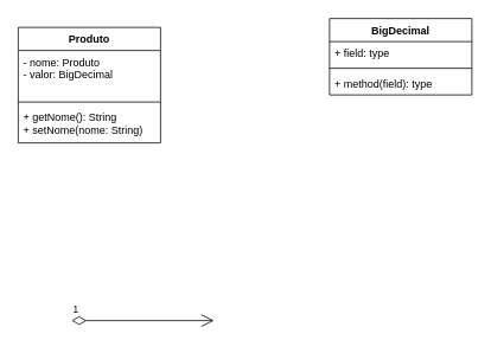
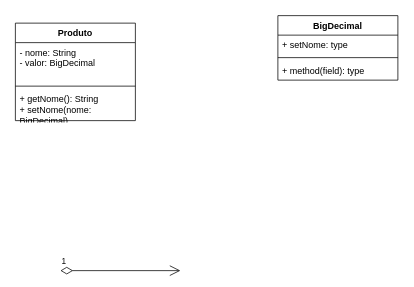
  <mxCell id="0" />
  <mxCell id="1" parent="0" />
  <mxCell id="2" value="Produto" style="swimlane;fontStyle=1;align=center;verticalAlign=top;childLayout=stackLayout;horizontal=1;startSize=26;horizontalStack=0;resizeParent=1;resizeParentMax=0;resizeLast=0;collapsible=1;marginBottom=0;whiteSpace=wrap;html=1;" vertex="1" parent="1"><mxGeometry x="20" y="30" width="160" height="130" as="geometry" /></mxCell>
- <mxCell id="3" value="- nome: Produto&lt;br&gt;- valor: BigDecimal" style="text;strokeColor=none;fillColor=none;align=left;verticalAlign=top;spacingLeft=4;spacingRight=4;overflow=hidden;rotatable=0;points=[[0,0.5],[1,0.5]];portConstraint=eastwest;whiteSpace=wrap;html=1;" vertex="1" parent="2"><mxGeometry y="26" width="160" height="54" as="geometry" /></mxCell>
+ <mxCell id="3" value="- nome: String&lt;br&gt;- valor: BigDecimal" style="text;strokeColor=none;fillColor=none;align=left;verticalAlign=top;spacingLeft=4;spacingRight=4;overflow=hidden;rotatable=0;points=[[0,0.5],[1,0.5]];portConstraint=eastwest;whiteSpace=wrap;html=1;" vertex="1" parent="2"><mxGeometry y="26" width="160" height="54" as="geometry" /></mxCell>
  <mxCell id="4" value="" style="line;strokeWidth=1;fillColor=none;align=left;verticalAlign=middle;spacingTop=-1;spacingLeft=3;spacingRight=3;rotatable=0;labelPosition=right;points=[];portConstraint=eastwest;strokeColor=inherit;" vertex="1" parent="2"><mxGeometry y="80" width="160" height="8" as="geometry" /></mxCell>
- <mxCell id="5" value="+ getNome(): String&lt;br&gt;+ setNome(nome: String)" style="text;strokeColor=none;fillColor=none;align=left;verticalAlign=top;spacingLeft=4;spacingRight=4;overflow=hidden;rotatable=0;points=[[0,0.5],[1,0.5]];portConstraint=eastwest;whiteSpace=wrap;html=1;" vertex="1" parent="2"><mxGeometry y="88" width="160" height="42" as="geometry" /></mxCell>
+ <mxCell id="5" value="+ getNome(): String&lt;br&gt;+ setNome(nome: BigDecimal)" style="text;strokeColor=none;fillColor=none;align=left;verticalAlign=top;spacingLeft=4;spacingRight=4;overflow=hidden;rotatable=0;points=[[0,0.5],[1,0.5]];portConstraint=eastwest;whiteSpace=wrap;html=1;" vertex="1" parent="2"><mxGeometry y="88" width="160" height="42" as="geometry" /></mxCell>
  <mxCell id="6" value="BigDecimal" style="swimlane;fontStyle=1;align=center;verticalAlign=top;childLayout=stackLayout;horizontal=1;startSize=26;horizontalStack=0;resizeParent=1;resizeParentMax=0;resizeLast=0;collapsible=1;marginBottom=0;whiteSpace=wrap;html=1;" vertex="1" parent="1"><mxGeometry x="370" y="20" width="160" height="86" as="geometry" /></mxCell>
- <mxCell id="7" value="+ field: type" style="text;strokeColor=none;fillColor=none;align=left;verticalAlign=top;spacingLeft=4;spacingRight=4;overflow=hidden;rotatable=0;points=[[0,0.5],[1,0.5]];portConstraint=eastwest;whiteSpace=wrap;html=1;" vertex="1" parent="6"><mxGeometry y="26" width="160" height="26" as="geometry" /></mxCell>
+ <mxCell id="7" value="+ setNome: type" style="text;strokeColor=none;fillColor=none;align=left;verticalAlign=top;spacingLeft=4;spacingRight=4;overflow=hidden;rotatable=0;points=[[0,0.5],[1,0.5]];portConstraint=eastwest;whiteSpace=wrap;html=1;" vertex="1" parent="6"><mxGeometry y="26" width="160" height="26" as="geometry" /></mxCell>
  <mxCell id="8" value="" style="line;strokeWidth=1;fillColor=none;align=left;verticalAlign=middle;spacingTop=-1;spacingLeft=3;spacingRight=3;rotatable=0;labelPosition=right;points=[];portConstraint=eastwest;strokeColor=inherit;" vertex="1" parent="6"><mxGeometry y="52" width="160" height="8" as="geometry" /></mxCell>
  <mxCell id="9" value="+ method(field): type" style="text;strokeColor=none;fillColor=none;align=left;verticalAlign=top;spacingLeft=4;spacingRight=4;overflow=hidden;rotatable=0;points=[[0,0.5],[1,0.5]];portConstraint=eastwest;whiteSpace=wrap;html=1;" vertex="1" parent="6"><mxGeometry y="60" width="160" height="26" as="geometry" /></mxCell>
  <mxCell id="10" value="1" style="endArrow=open;html=1;endSize=12;startArrow=diamondThin;startSize=14;startFill=0;edgeStyle=orthogonalEdgeStyle;align=left;verticalAlign=bottom;rounded=0;" edge="1" parent="1"><mxGeometry x="-1" y="3" relative="1" as="geometry"><mxPoint x="80" y="360" as="sourcePoint" /><mxPoint x="240" y="360" as="targetPoint" /></mxGeometry></mxCell>
